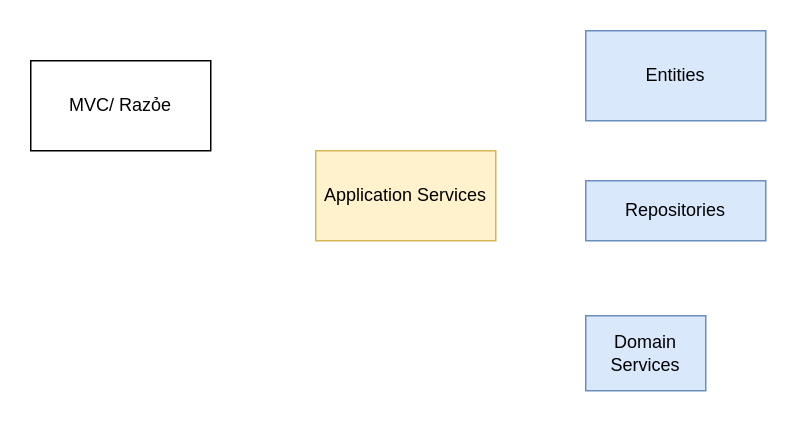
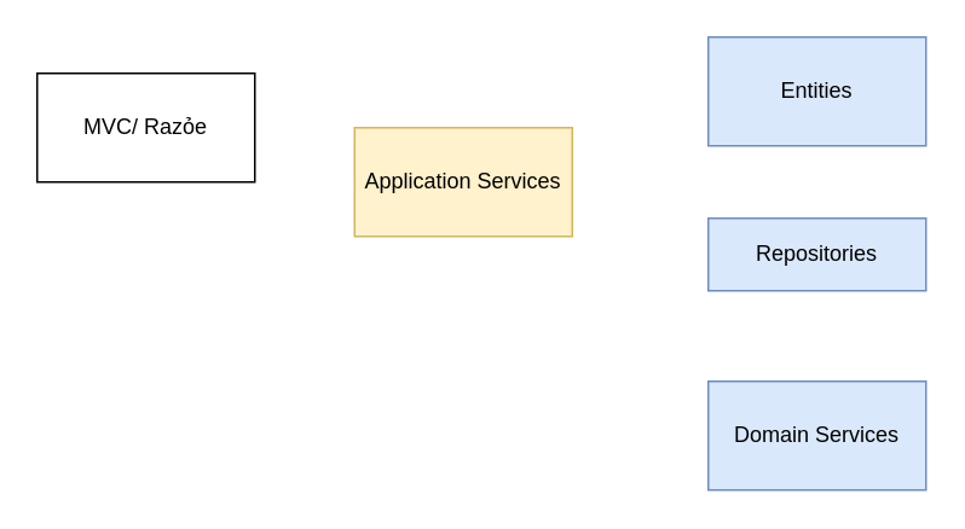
  <mxCell id="0" />
  <mxCell id="1" parent="0" />
- <mxCell id="2" value="Application Services" style="rounded=0;whiteSpace=wrap;html=1;fillColor=#fff2cc;strokeColor=#d6b656;" vertex="1" parent="1"><mxGeometry x="210" y="100" width="120" height="60" as="geometry" /></mxCell>
+ <mxCell id="2" value="Application Services" style="rounded=0;whiteSpace=wrap;html=1;fillColor=#fff2cc;strokeColor=#d6b656;" vertex="1" parent="1"><mxGeometry x="195" y="70" width="120" height="60" as="geometry" /></mxCell>
  <mxCell id="3" value="Entities" style="rounded=0;whiteSpace=wrap;html=1;fillColor=#dae8fc;strokeColor=#6c8ebf;" vertex="1" parent="1"><mxGeometry x="390" y="20" width="120" height="60" as="geometry" /></mxCell>
  <mxCell id="4" value="Repositories" style="rounded=0;whiteSpace=wrap;html=1;fillColor=#dae8fc;strokeColor=#6c8ebf;" vertex="1" parent="1"><mxGeometry x="390" y="120" width="120" height="40" as="geometry" /></mxCell>
- <mxCell id="5" value="Domain Services" style="rounded=0;whiteSpace=wrap;html=1;fillColor=#dae8fc;strokeColor=#6c8ebf;" vertex="1" parent="1"><mxGeometry x="390" y="210" width="80" height="50" as="geometry" /></mxCell>
+ <mxCell id="5" value="Domain Services" style="rounded=0;whiteSpace=wrap;html=1;fillColor=#dae8fc;strokeColor=#6c8ebf;" vertex="1" parent="1"><mxGeometry x="390" y="210" width="120" height="60" as="geometry" /></mxCell>
  <mxCell id="6" value="MVC/ Razỏe" style="rounded=0;whiteSpace=wrap;html=1;" vertex="1" parent="1"><mxGeometry x="20" y="40" width="120" height="60" as="geometry" /></mxCell>
